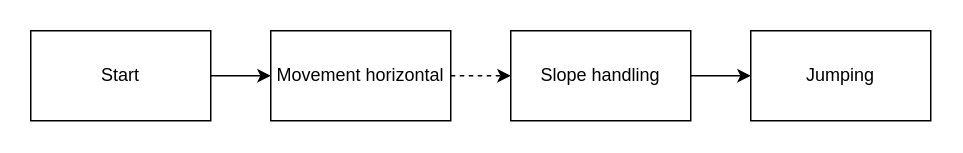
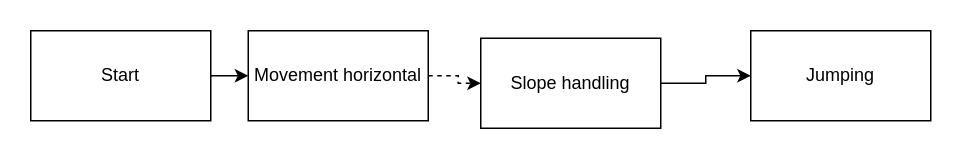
  <mxCell id="0" />
  <mxCell id="1" parent="0" />
  <mxCell id="2" value="" style="edgeStyle=orthogonalEdgeStyle;rounded=0;orthogonalLoop=1;jettySize=auto;html=1;" edge="1" parent="1" source="3" target="5"><mxGeometry relative="1" as="geometry" /></mxCell>
  <mxCell id="3" value="Start" style="rounded=0;whiteSpace=wrap;html=1;" vertex="1" parent="1"><mxGeometry x="20" y="20" width="120" height="60" as="geometry" /></mxCell>
  <mxCell id="4" value="" style="edgeStyle=orthogonalEdgeStyle;rounded=0;orthogonalLoop=1;jettySize=auto;html=1;dashed=1;" edge="1" parent="1" source="5" target="7"><mxGeometry relative="1" as="geometry" /></mxCell>
- <mxCell id="5" value="Movement horizontal" style="whiteSpace=wrap;html=1;rounded=0;" vertex="1" parent="1"><mxGeometry x="180" y="20" width="120" height="60" as="geometry" /></mxCell>
+ <mxCell id="5" value="Movement horizontal" style="whiteSpace=wrap;html=1;rounded=0;" vertex="1" parent="1"><mxGeometry x="165" y="20" width="120" height="60" as="geometry" /></mxCell>
  <mxCell id="6" value="" style="edgeStyle=orthogonalEdgeStyle;rounded=0;orthogonalLoop=1;jettySize=auto;html=1;" edge="1" parent="1" source="7" target="8"><mxGeometry relative="1" as="geometry" /></mxCell>
- <mxCell id="7" value="Slope handling" style="whiteSpace=wrap;html=1;rounded=0;" vertex="1" parent="1"><mxGeometry x="340" y="20" width="120" height="60" as="geometry" /></mxCell>
+ <mxCell id="7" value="Slope handling" style="whiteSpace=wrap;html=1;rounded=0;" vertex="1" parent="1"><mxGeometry x="320" y="25" width="120" height="60" as="geometry" /></mxCell>
  <mxCell id="8" value="Jumping" style="whiteSpace=wrap;html=1;rounded=0;" vertex="1" parent="1"><mxGeometry x="500" y="20" width="120" height="60" as="geometry" /></mxCell>
